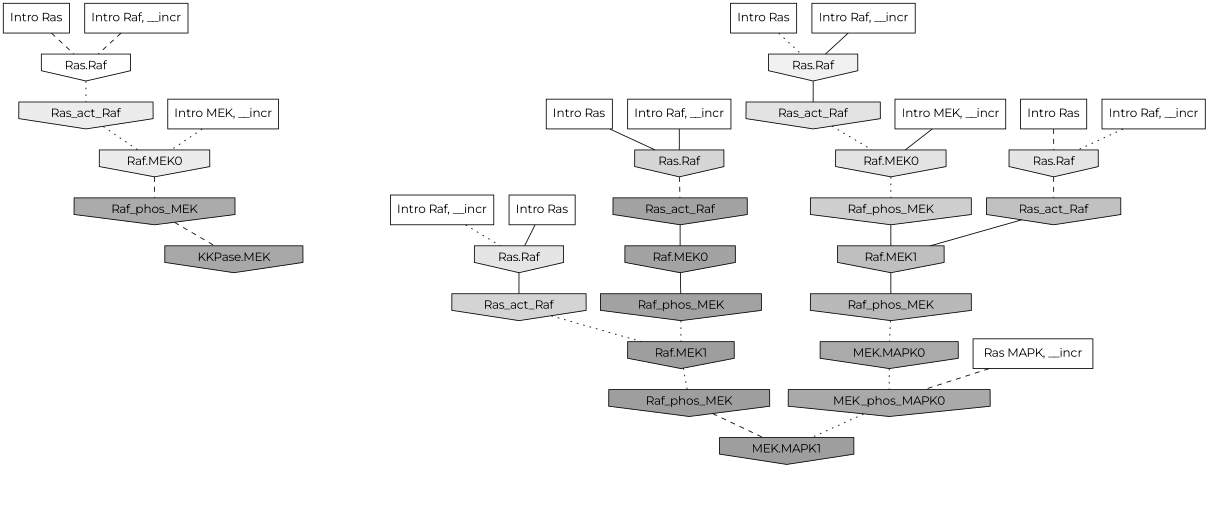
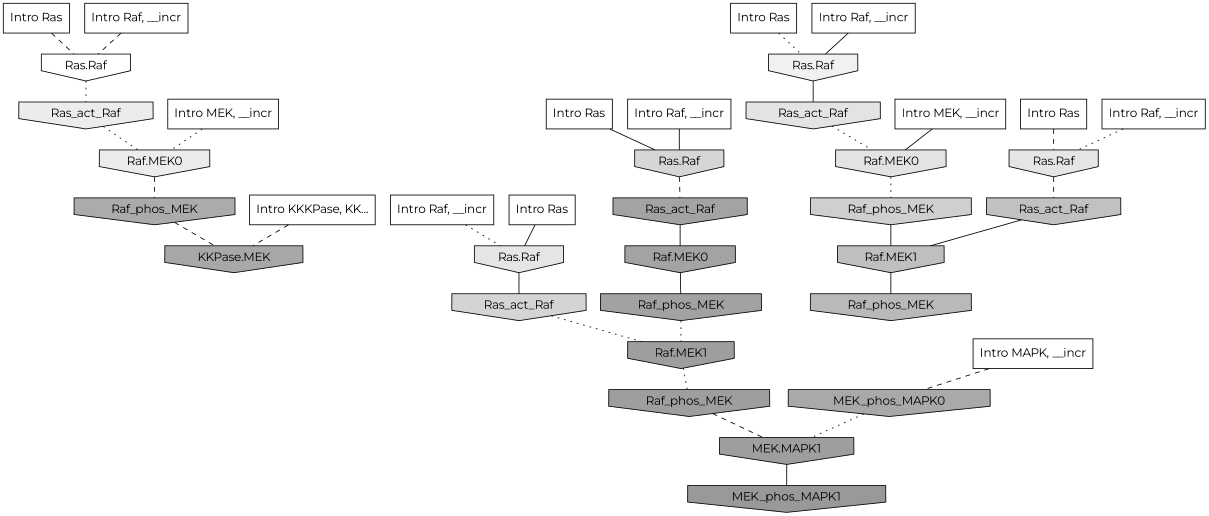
  digraph {
    fontname=Montserrat
    rankdir=TB
    ranksep=0.30
    node [fillcolor="0.000 0.000 1.000" fontname=Montserrat shape=invhouse style=filled]
    edge [color="0.000 0.000 0.000" dir=none fontname=Montserrat style=dotted]
    n1 [label="Intro Ras" shape=rectangle]
    n2 [label="Ras.Raf"]
    n3 [fillcolor="0.000 0.000 0.925" label=Ras_act_Raf]
    n4 [label="Intro Ras" shape=rectangle]
    n5 [fillcolor="0.000 0.000 0.898" label="Ras.Raf"]
    n6 [fillcolor="0.000 0.000 0.757" label=Ras_act_Raf]
    n7 [label="Intro Ras" shape=rectangle]
    n8 [fillcolor="0.000 0.000 0.898" label="Ras.Raf"]
    n9 [fillcolor="0.000 0.000 0.829" label=Ras_act_Raf]
    n10 [label="Intro Ras" shape=rectangle]
    n11 [fillcolor="0.000 0.000 0.836" label="Ras.Raf"]
    n12 [fillcolor="0.000 0.000 0.638" label=Ras_act_Raf]
    n13 [label="Intro Ras" shape=rectangle]
    n14 [fillcolor="0.000 0.000 0.942" label="Ras.Raf"]
    n15 [fillcolor="0.000 0.000 0.890" label=Ras_act_Raf]
    n16 [label="Intro Raf, __incr" shape=rectangle]
    n17 [label="Intro Raf, __incr" shape=rectangle]
    n18 [label="Intro Raf, __incr" shape=rectangle]
    n19 [label="Intro Raf, __incr" shape=rectangle]
    n20 [label="Intro Raf, __incr" shape=rectangle]
    n21 [label="Intro MEK, __incr" shape=rectangle]
    n22 [fillcolor="0.000 0.000 0.890" label="Raf.MEK0"]
    n23 [fillcolor="0.000 0.000 0.812" label=Raf_phos_MEK]
    n24 [label="Intro MEK, __incr" shape=rectangle]
    n25 [fillcolor="0.000 0.000 0.925" label="Raf.MEK0"]
    n26 [fillcolor="0.000 0.000 0.669" label=Raf_phos_MEK]
-   n27 [label="Ras MAPK, __incr" shape=rectangle]
+   n27 [label="Intro MAPK, __incr" shape=rectangle]
    n28 [fillcolor="0.000 0.000 0.663" label=MEK_phos_MAPK0]
-   n29 [fillcolor="0.000 0.000 0.665" label="MEK.MAPK0"]
+   n30 [label="Intro KKKPase, KK..." shape=rectangle]
    n31 [fillcolor="0.000 0.000 0.660" label="KKPase.MEK"]
    n32 [fillcolor="0.000 0.000 0.750" label="Raf.MEK1"]
    n33 [fillcolor="0.000 0.000 0.620" label="Raf.MEK1"]
    n34 [fillcolor="0.000 0.000 0.637" label="Raf.MEK0"]
    n35 [fillcolor="0.000 0.000 0.620" label=Raf_phos_MEK]
    n36 [fillcolor="0.000 0.000 0.724" label=Raf_phos_MEK]
    n37 [fillcolor="0.000 0.000 0.620" label="MEK.MAPK1"]
+   n38 [fillcolor="0.000 0.000 0.600" label=MEK_phos_MAPK1]
    n39 [fillcolor="0.000 0.000 0.635" label=Raf_phos_MEK]
    n1 -> n2 [style=dashed]
    n2 -> n3
    n3 -> n25
    n4 -> n5 [style=dashed]
    n5 -> n6 [style=dashed]
    n6 -> n32 [style=solid]
    n7 -> n8 [style=solid]
    n8 -> n9 [style=solid]
    n9 -> n33
    n10 -> n11 [style=solid]
    n11 -> n12 [style=dashed]
    n12 -> n34 [style=solid]
    n13 -> n14
    n14 -> n15 [style=solid]
    n15 -> n22
    n16 -> n5
    n17 -> n14 [style=solid]
    n18 -> n11 [style=solid]
    n19 -> n2 [style=dashed]
    n20 -> n8
    n21 -> n22 [style=solid]
    n22 -> n23
    n23 -> n32 [style=solid]
    n24 -> n25
    n25 -> n26 [style=dashed]
    n26 -> n31 [style=dashed]
    n27 -> n28 [style=dashed]
    n28 -> n37
-   n29 -> n28
+   n30 -> n31 [style=dashed]
    n32 -> n36 [style=solid]
    n33 -> n35
    n34 -> n39 [style=solid]
    n35 -> n37 [style=dashed]
-   n36 -> n29
+   n37 -> n38 [style=solid]
    n39 -> n33
  }
